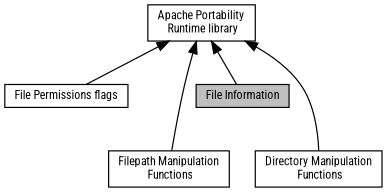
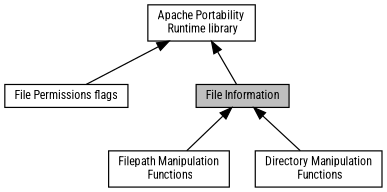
  digraph {
    fontname="Roboto Condensed"
    rankdir=TB
    node [color=black fillcolor=white fontname="Roboto Condensed" fontsize=10 shape=box style=filled]
    edge [dir=back fontname="Roboto Condensed" fontsize=10 labelfontname=Helvetica labelfontsize=10 shape=plaintext style=solid]
    n1 [height=0.2 label="File Permissions flags" width=0.4]
    n2 [height=0.2 label="Filepath Manipulation\l Functions" width=0.4]
    n3 [height=0.2 label="Apache Portability\l Runtime library" width=0.4]
    n4 [fillcolor=grey75 fontcolor=black height=0.2 label="File Information" width=0.4]
    n5 [height=0.2 label="Directory Manipulation\l Functions" width=0.4]
    n3 -> n1
    n3 -> n4
-   n3 -> n2
-   n3 -> n5
+   n4 -> n2
+   n4 -> n5
  }
